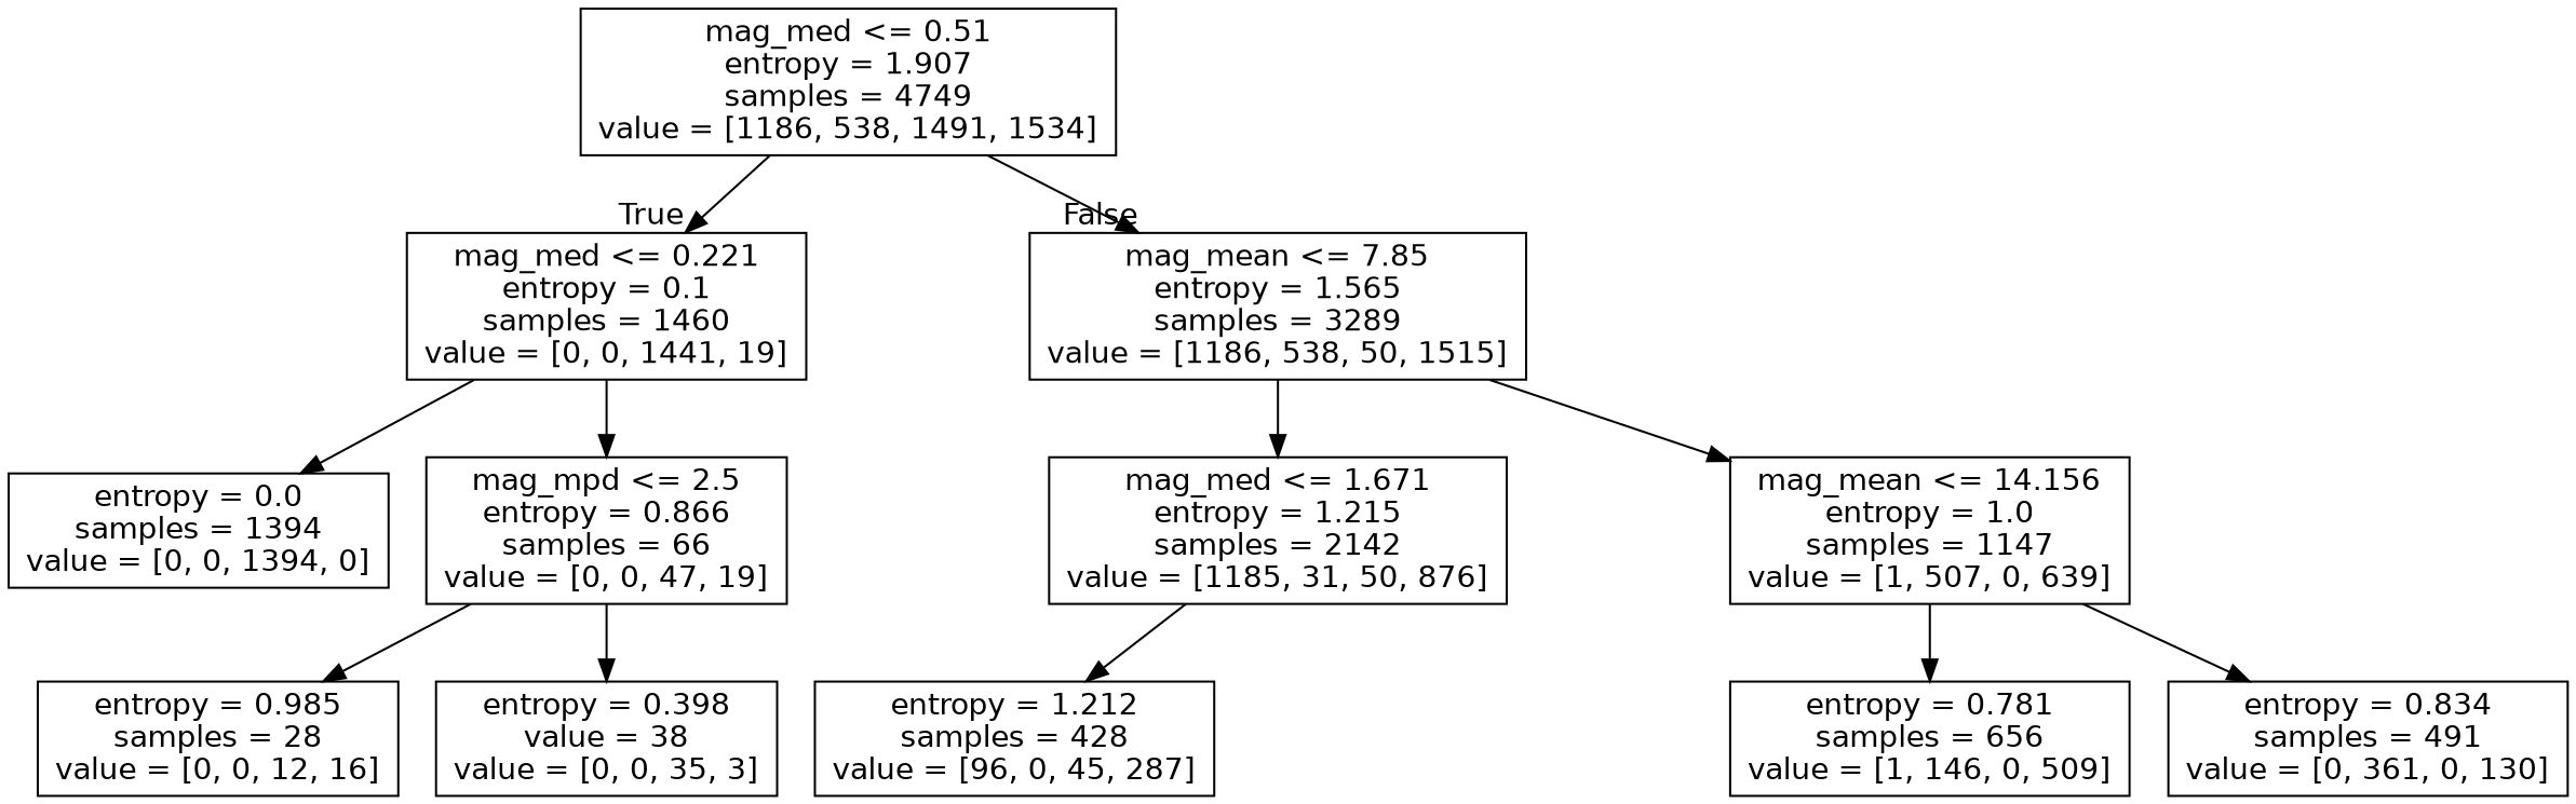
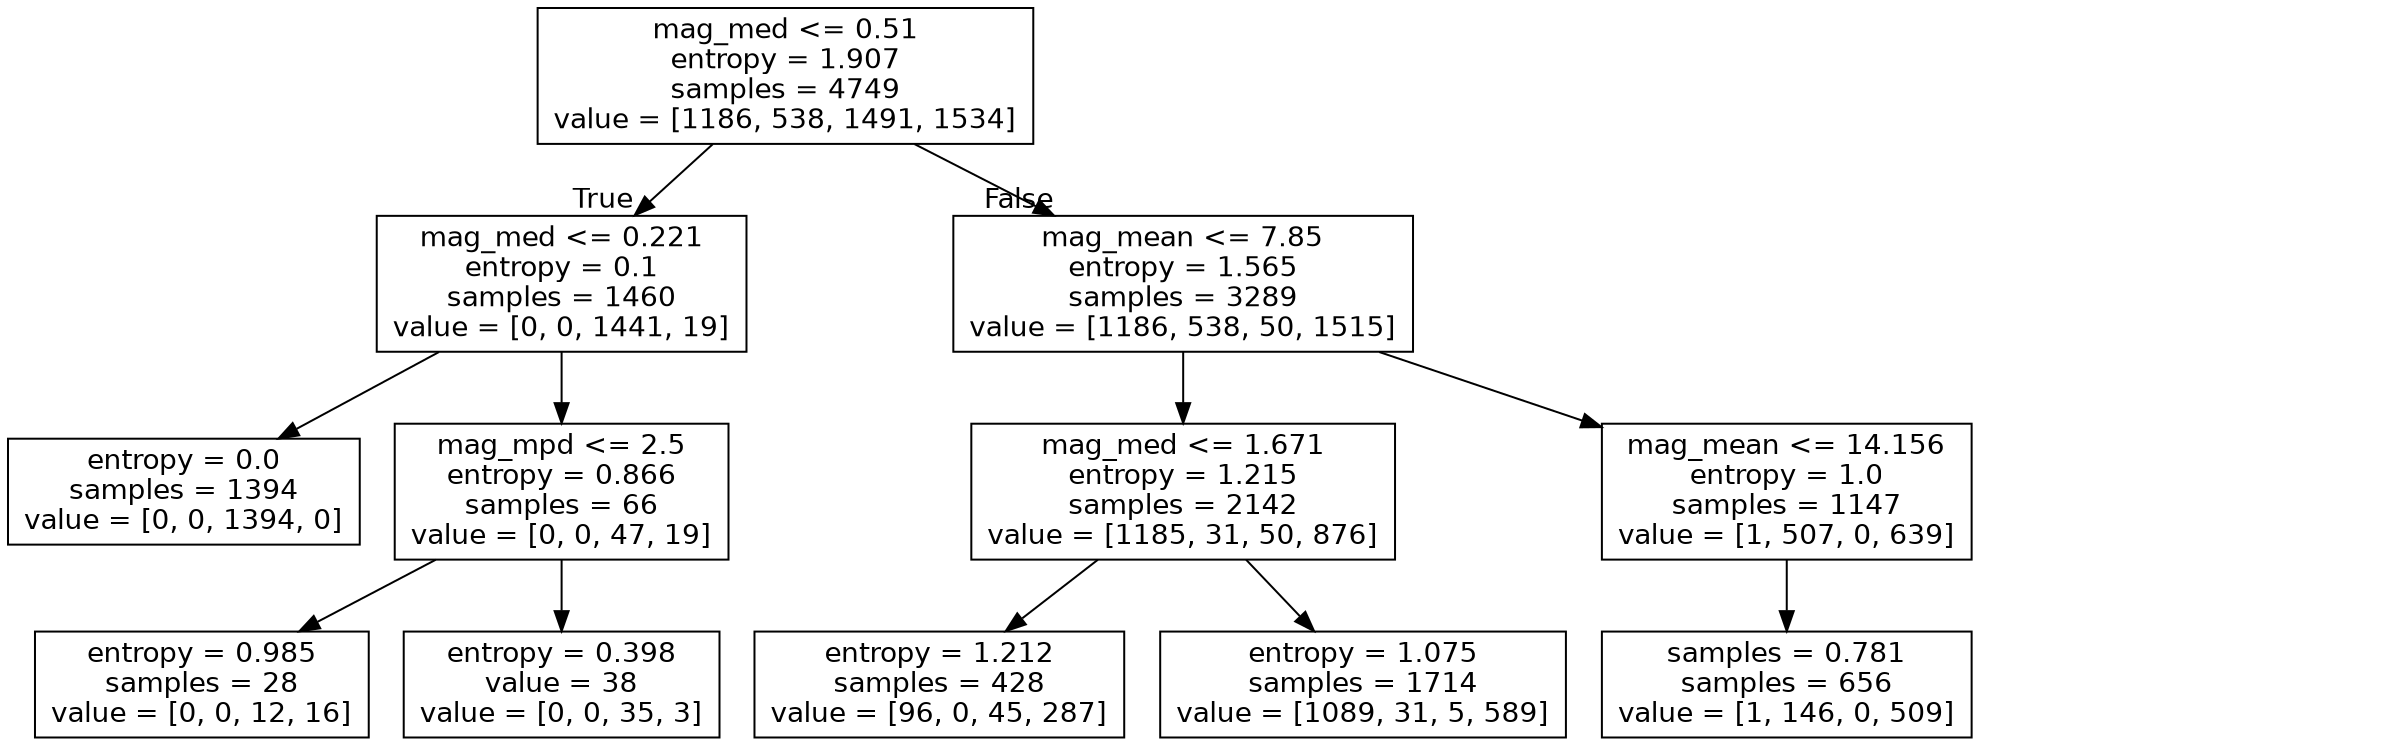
  digraph {
    node [fontname=helvetica shape=box]
    edge [fontname=helvetica]
    n1 [label="mag_med <= 0.51\nentropy = 1.907\nsamples = 4749\nvalue = [1186, 538, 1491, 1534]"]
    n2 [label="mag_med <= 0.221\nentropy = 0.1\nsamples = 1460\nvalue = [0, 0, 1441, 19]"]
    n3 [label="mag_mean <= 7.85\nentropy = 1.565\nsamples = 3289\nvalue = [1186, 538, 50, 1515]"]
    n4 [label="entropy = 0.0\nsamples = 1394\nvalue = [0, 0, 1394, 0]"]
    n5 [label="mag_mpd <= 2.5\nentropy = 0.866\nsamples = 66\nvalue = [0, 0, 47, 19]"]
    n6 [label="mag_med <= 1.671\nentropy = 1.215\nsamples = 2142\nvalue = [1185, 31, 50, 876]"]
    n7 [label="mag_mean <= 14.156\nentropy = 1.0\nsamples = 1147\nvalue = [1, 507, 0, 639]"]
    n8 [label="entropy = 0.985\nsamples = 28\nvalue = [0, 0, 12, 16]"]
    n9 [label="entropy = 0.398\nvalue = 38\nvalue = [0, 0, 35, 3]"]
    n10 [label="entropy = 1.212\nsamples = 428\nvalue = [96, 0, 45, 287]"]
-   n12 [label="entropy = 0.781\nsamples = 656\nvalue = [1, 146, 0, 509]"]
-   n13 [label="entropy = 0.834\nsamples = 491\nvalue = [0, 361, 0, 130]"]
+   n11 [label="entropy = 1.075\nsamples = 1714\nvalue = [1089, 31, 5, 589]"]
+   n12 [label="samples = 0.781\nsamples = 656\nvalue = [1, 146, 0, 509]"]
    n1 -> n2 [headlabel=True labelangle=45 labeldistance=2.5]
    n1 -> n3 [headlabel=False labelangle=-45 labeldistance=2.5]
    n2 -> n4
    n2 -> n5
    n3 -> n6
    n3 -> n7
    n5 -> n8
    n5 -> n9
    n6 -> n10
+   n6 -> n11
    n7 -> n12
-   n7 -> n13
  }
